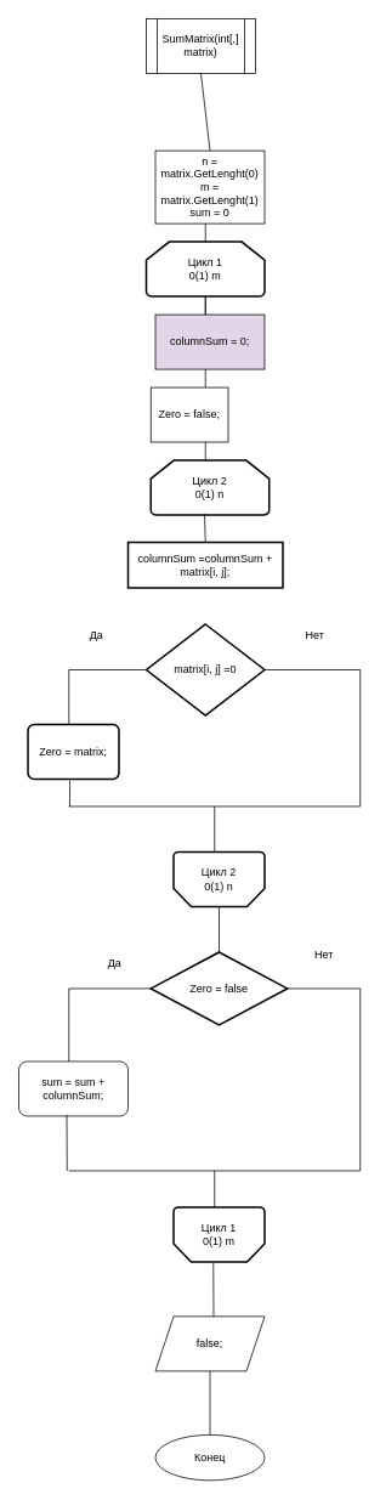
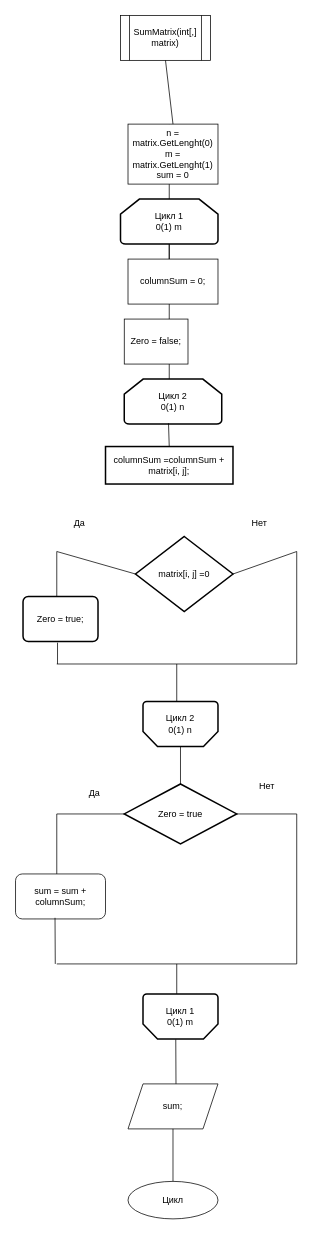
  <mxCell id="0" />
  <mxCell id="1" parent="0" />
  <mxCell id="2" value="" style="endArrow=none;html=1;rounded=0;entryX=0.5;entryY=1;entryDx=0;entryDy=0;" parent="1" edge="1"><mxGeometry width="50" height="50" relative="1" as="geometry"><mxPoint x="225" y="395" as="sourcePoint" /><mxPoint x="225" y="245" as="targetPoint" /></mxGeometry></mxCell>
  <mxCell id="3" value="Цикл 1&lt;br&gt;0(1) m" style="strokeWidth=2;html=1;shape=mxgraph.flowchart.loop_limit;whiteSpace=wrap;" parent="1" vertex="1"><mxGeometry x="160" y="265" width="130" height="60" as="geometry" /></mxCell>
  <mxCell id="4" value="" style="endArrow=none;html=1;rounded=0;entryX=0.5;entryY=1;entryDx=0;entryDy=0;entryPerimeter=0;" parent="1" target="3" edge="1"><mxGeometry width="50" height="50" relative="1" as="geometry"><mxPoint x="225" y="505" as="sourcePoint" /><mxPoint x="235" y="505" as="targetPoint" /></mxGeometry></mxCell>
  <mxCell id="5" value="Цикл 2&lt;br&gt;0(1) n" style="strokeWidth=2;html=1;shape=mxgraph.flowchart.loop_limit;whiteSpace=wrap;" parent="1" vertex="1"><mxGeometry x="165" y="505" width="130" height="60" as="geometry" /></mxCell>
  <mxCell id="6" value="columnSum =columnSum + matrix[i, j];" style="whiteSpace=wrap;html=1;absoluteArcSize=1;arcSize=14;strokeWidth=2;rounded=0;" parent="1" vertex="1"><mxGeometry x="140" y="595" width="170" height="50" as="geometry" /></mxCell>
- <mxCell id="7" value="matrix[i, j] =0" style="strokeWidth=2;html=1;shape=mxgraph.flowchart.decision;whiteSpace=wrap;" parent="1" vertex="1"><mxGeometry x="160" y="685" width="130" height="100" as="geometry" /></mxCell>
+ <mxCell id="7" value="matrix[i, j] =0" style="strokeWidth=2;html=1;shape=mxgraph.flowchart.decision;whiteSpace=wrap;" parent="1" vertex="1"><mxGeometry x="180" y="715" width="130" height="100" as="geometry" /></mxCell>
  <mxCell id="8" value="" style="endArrow=none;html=1;rounded=0;entryX=0.454;entryY=0.983;entryDx=0;entryDy=0;entryPerimeter=0;exitX=0.5;exitY=0;exitDx=0;exitDy=0;" parent="1" source="6" target="5" edge="1"><mxGeometry width="50" height="50" relative="1" as="geometry"><mxPoint x="35" y="685" as="sourcePoint" /><mxPoint x="85" y="635" as="targetPoint" /></mxGeometry></mxCell>
  <mxCell id="9" value="" style="endArrow=none;html=1;rounded=0;entryX=0.5;entryY=1;entryDx=0;entryDy=0;exitX=0.5;exitY=0;exitDx=0;exitDy=0;" parent="1" edge="1"><mxGeometry width="50" height="50" relative="1" as="geometry"><mxPoint x="225" y="185" as="sourcePoint" /><mxPoint x="225" y="165" as="targetPoint" /></mxGeometry></mxCell>
- <mxCell id="10" value="Zero = matrix;" style="rounded=1;whiteSpace=wrap;html=1;absoluteArcSize=1;arcSize=14;strokeWidth=2;" parent="1" vertex="1"><mxGeometry x="30" y="795" width="100" height="60" as="geometry" /></mxCell>
+ <mxCell id="10" value="Zero = true;" style="rounded=1;whiteSpace=wrap;html=1;absoluteArcSize=1;arcSize=14;strokeWidth=2;" parent="1" vertex="1"><mxGeometry x="30" y="795" width="100" height="60" as="geometry" /></mxCell>
  <mxCell id="11" value="" style="endArrow=none;html=1;rounded=0;entryX=0;entryY=0.5;entryDx=0;entryDy=0;entryPerimeter=0;" parent="1" target="7" edge="1"><mxGeometry width="50" height="50" relative="1" as="geometry"><mxPoint x="75" y="735" as="sourcePoint" /><mxPoint x="85" y="705" as="targetPoint" /></mxGeometry></mxCell>
  <mxCell id="12" value="" style="endArrow=none;html=1;rounded=0;" parent="1" edge="1"><mxGeometry width="50" height="50" relative="1" as="geometry"><mxPoint x="75" y="795" as="sourcePoint" /><mxPoint x="75" y="735" as="targetPoint" /></mxGeometry></mxCell>
  <mxCell id="13" value="" style="endArrow=none;html=1;rounded=0;exitX=1;exitY=0.5;exitDx=0;exitDy=0;exitPerimeter=0;" parent="1" source="7" edge="1"><mxGeometry width="50" height="50" relative="1" as="geometry"><mxPoint x="315" y="735" as="sourcePoint" /><mxPoint x="395" y="735" as="targetPoint" /></mxGeometry></mxCell>
  <mxCell id="14" value="" style="endArrow=none;html=1;rounded=0;" parent="1" edge="1"><mxGeometry width="50" height="50" relative="1" as="geometry"><mxPoint x="395" y="885" as="sourcePoint" /><mxPoint x="395" y="735" as="targetPoint" /></mxGeometry></mxCell>
  <mxCell id="15" value="" style="endArrow=none;html=1;rounded=0;" parent="1" edge="1"><mxGeometry width="50" height="50" relative="1" as="geometry"><mxPoint x="75" y="885" as="sourcePoint" /><mxPoint x="395" y="885" as="targetPoint" /></mxGeometry></mxCell>
  <mxCell id="16" value="" style="endArrow=none;html=1;rounded=0;entryX=0.46;entryY=1.026;entryDx=0;entryDy=0;entryPerimeter=0;" parent="1" target="10" edge="1"><mxGeometry width="50" height="50" relative="1" as="geometry"><mxPoint x="76" y="885" as="sourcePoint" /><mxPoint x="75" y="875" as="targetPoint" /></mxGeometry></mxCell>
  <mxCell id="17" value="" style="endArrow=none;html=1;rounded=0;" parent="1" edge="1"><mxGeometry width="50" height="50" relative="1" as="geometry"><mxPoint x="235" y="935" as="sourcePoint" /><mxPoint x="235" y="885" as="targetPoint" /></mxGeometry></mxCell>
  <mxCell id="18" value="Цикл 2&lt;br&gt;0(1) n" style="strokeWidth=2;html=1;shape=mxgraph.flowchart.loop_limit;whiteSpace=wrap;direction=west;" parent="1" vertex="1"><mxGeometry x="190" y="935" width="100" height="60" as="geometry" /></mxCell>
  <mxCell id="19" value="" style="endArrow=none;html=1;rounded=0;entryX=0.5;entryY=0;entryDx=0;entryDy=0;entryPerimeter=0;" parent="1" target="18" edge="1"><mxGeometry width="50" height="50" relative="1" as="geometry"><mxPoint x="240" y="1045" as="sourcePoint" /><mxPoint x="245" y="1025" as="targetPoint" /></mxGeometry></mxCell>
- <mxCell id="20" value="Zero = false" style="strokeWidth=2;html=1;shape=mxgraph.flowchart.decision;whiteSpace=wrap;" parent="1" vertex="1"><mxGeometry x="165" y="1045" width="150" height="80" as="geometry" /></mxCell>
+ <mxCell id="20" value="Zero = true" style="strokeWidth=2;html=1;shape=mxgraph.flowchart.decision;whiteSpace=wrap;" parent="1" vertex="1"><mxGeometry x="165" y="1045" width="150" height="80" as="geometry" /></mxCell>
  <mxCell id="21" value="" style="endArrow=none;html=1;rounded=0;entryX=0;entryY=0.5;entryDx=0;entryDy=0;entryPerimeter=0;" parent="1" target="20" edge="1"><mxGeometry width="50" height="50" relative="1" as="geometry"><mxPoint x="75" y="1085" as="sourcePoint" /><mxPoint x="135" y="1085" as="targetPoint" /></mxGeometry></mxCell>
  <mxCell id="22" value="" style="endArrow=none;html=1;rounded=0;exitX=1;exitY=0.5;exitDx=0;exitDy=0;exitPerimeter=0;" parent="1" source="20" edge="1"><mxGeometry width="50" height="50" relative="1" as="geometry"><mxPoint x="385" y="1085" as="sourcePoint" /><mxPoint x="395" y="1085" as="targetPoint" /></mxGeometry></mxCell>
  <mxCell id="23" value="" style="endArrow=none;html=1;rounded=0;" parent="1" edge="1"><mxGeometry width="50" height="50" relative="1" as="geometry"><mxPoint x="75" y="1165" as="sourcePoint" /><mxPoint x="75" y="1085" as="targetPoint" /></mxGeometry></mxCell>
  <mxCell id="24" value="sum = sum + columnSum;" style="rounded=1;whiteSpace=wrap;html=1;" parent="1" vertex="1"><mxGeometry x="20" y="1165" width="120" height="60" as="geometry" /></mxCell>
  <mxCell id="25" value="" style="endArrow=none;html=1;rounded=0;entryX=0.439;entryY=0.975;entryDx=0;entryDy=0;entryPerimeter=0;" parent="1" target="24" edge="1"><mxGeometry width="50" height="50" relative="1" as="geometry"><mxPoint x="73" y="1285" as="sourcePoint" /><mxPoint x="95" y="1285" as="targetPoint" /></mxGeometry></mxCell>
  <mxCell id="26" value="" style="endArrow=none;html=1;rounded=0;" parent="1" edge="1"><mxGeometry width="50" height="50" relative="1" as="geometry"><mxPoint x="395" y="1285" as="sourcePoint" /><mxPoint x="395" y="1085" as="targetPoint" /></mxGeometry></mxCell>
  <mxCell id="27" value="" style="endArrow=none;html=1;rounded=0;" parent="1" edge="1"><mxGeometry width="50" height="50" relative="1" as="geometry"><mxPoint x="75" y="1285" as="sourcePoint" /><mxPoint x="395" y="1285" as="targetPoint" /></mxGeometry></mxCell>
  <mxCell id="28" value="" style="endArrow=none;html=1;rounded=0;" parent="1" edge="1"><mxGeometry width="50" height="50" relative="1" as="geometry"><mxPoint x="235" y="1325" as="sourcePoint" /><mxPoint x="235" y="1285" as="targetPoint" /></mxGeometry></mxCell>
  <mxCell id="29" value="Цикл 1&lt;br&gt;0(1) m" style="strokeWidth=2;html=1;shape=mxgraph.flowchart.loop_limit;whiteSpace=wrap;direction=west;" parent="1" vertex="1"><mxGeometry x="190" y="1325" width="100" height="60" as="geometry" /></mxCell>
  <mxCell id="30" value="" style="endArrow=none;html=1;rounded=0;entryX=0.563;entryY=-0.011;entryDx=0;entryDy=0;entryPerimeter=0;" parent="1" target="29" edge="1"><mxGeometry width="50" height="50" relative="1" as="geometry"><mxPoint x="234" y="1445" as="sourcePoint" /><mxPoint x="237.5" y="1425" as="targetPoint" /></mxGeometry></mxCell>
  <mxCell id="31" value="SumMatrix(int[,] matrix)" style="shape=process;whiteSpace=wrap;html=1;backgroundOutline=1;" vertex="1" parent="1"><mxGeometry x="160" y="20" width="120" height="60" as="geometry" /></mxCell>
  <mxCell id="32" value="n = matrix.GetLenght(0)&lt;br&gt;m = matrix.GetLenght(1)&lt;br&gt;sum = 0" style="rounded=0;whiteSpace=wrap;html=1;" vertex="1" parent="1"><mxGeometry x="170" y="165" width="120" height="80" as="geometry" /></mxCell>
  <mxCell id="33" value="" style="endArrow=none;html=1;rounded=0;entryX=0.5;entryY=1;entryDx=0;entryDy=0;exitX=0.5;exitY=0;exitDx=0;exitDy=0;" edge="1" parent="1" source="32" target="31"><mxGeometry width="50" height="50" relative="1" as="geometry"><mxPoint x="185" y="165" as="sourcePoint" /><mxPoint x="235" y="115" as="targetPoint" /></mxGeometry></mxCell>
- <mxCell id="34" value="columnSum = 0;" style="rounded=0;whiteSpace=wrap;html=1;fillColor=#e1d5e7;" vertex="1" parent="1"><mxGeometry x="170" y="345" width="120" height="60" as="geometry" /></mxCell>
+ <mxCell id="34" value="columnSum = 0;" style="rounded=0;whiteSpace=wrap;html=1;" vertex="1" parent="1"><mxGeometry x="170" y="345" width="120" height="60" as="geometry" /></mxCell>
  <mxCell id="35" value="Zero = false;" style="rounded=0;whiteSpace=wrap;html=1;" vertex="1" parent="1"><mxGeometry x="165" y="425" width="85" height="60" as="geometry" /></mxCell>
  <mxCell id="36" value="Да" style="text;html=1;align=center;verticalAlign=middle;resizable=0;points=[];autosize=1;strokeColor=none;fillColor=none;" vertex="1" parent="1"><mxGeometry x="85" y="683" width="40" height="30" as="geometry" /></mxCell>
  <mxCell id="37" value="Нет" style="text;html=1;align=center;verticalAlign=middle;resizable=0;points=[];autosize=1;strokeColor=none;fillColor=none;" vertex="1" parent="1"><mxGeometry x="325" y="683" width="40" height="30" as="geometry" /></mxCell>
  <mxCell id="38" value="Да" style="text;html=1;align=center;verticalAlign=middle;resizable=0;points=[];autosize=1;strokeColor=none;fillColor=none;" vertex="1" parent="1"><mxGeometry x="105" y="1043" width="40" height="30" as="geometry" /></mxCell>
  <mxCell id="39" value="Нет" style="text;html=1;align=center;verticalAlign=middle;resizable=0;points=[];autosize=1;strokeColor=none;fillColor=none;" vertex="1" parent="1"><mxGeometry x="335" y="1033" width="40" height="30" as="geometry" /></mxCell>
- <mxCell id="40" value="false;" style="shape=parallelogram;perimeter=parallelogramPerimeter;whiteSpace=wrap;html=1;fixedSize=1;" vertex="1" parent="1"><mxGeometry x="170" y="1445" width="120" height="60" as="geometry" /></mxCell>
+ <mxCell id="40" value="sum;" style="shape=parallelogram;perimeter=parallelogramPerimeter;whiteSpace=wrap;html=1;fixedSize=1;" vertex="1" parent="1"><mxGeometry x="170" y="1445" width="120" height="60" as="geometry" /></mxCell>
  <mxCell id="41" value="" style="endArrow=none;html=1;rounded=0;entryX=0.5;entryY=1;entryDx=0;entryDy=0;" edge="1" parent="1" target="40"><mxGeometry width="50" height="50" relative="1" as="geometry"><mxPoint x="230" y="1575" as="sourcePoint" /><mxPoint x="265" y="1555" as="targetPoint" /></mxGeometry></mxCell>
- <mxCell id="42" value="Конец" style="ellipse;whiteSpace=wrap;html=1;" vertex="1" parent="1"><mxGeometry x="170" y="1575" width="120" height="50" as="geometry" /></mxCell>
+ <mxCell id="42" value="Цикл" style="ellipse;whiteSpace=wrap;html=1;" vertex="1" parent="1"><mxGeometry x="170" y="1575" width="120" height="50" as="geometry" /></mxCell>
